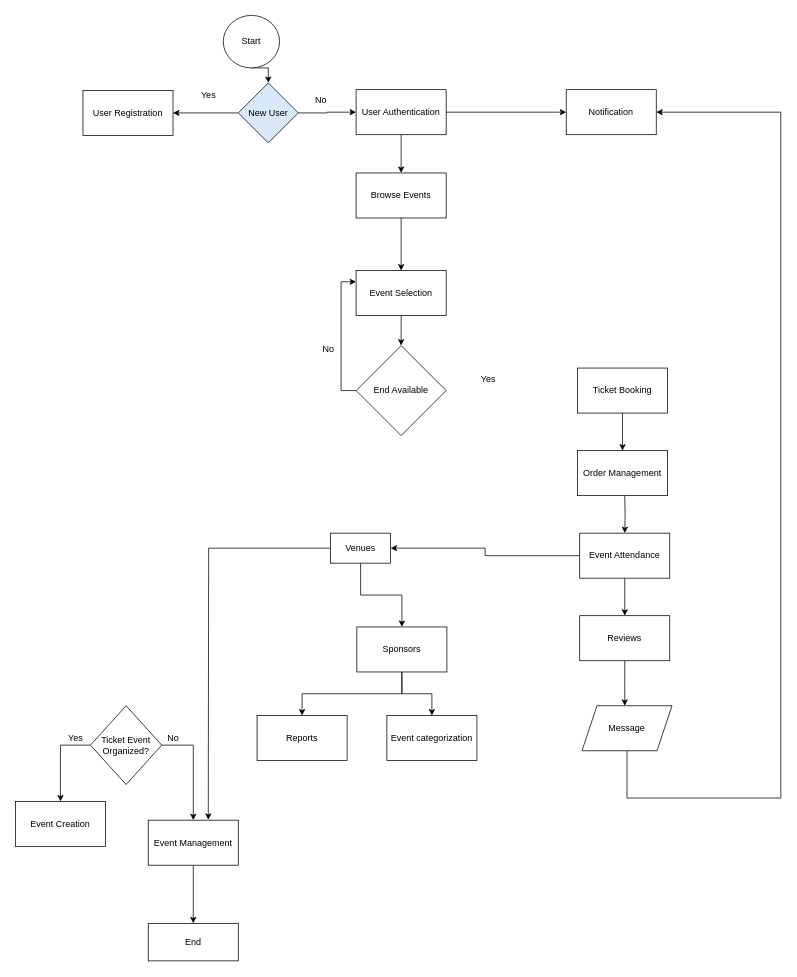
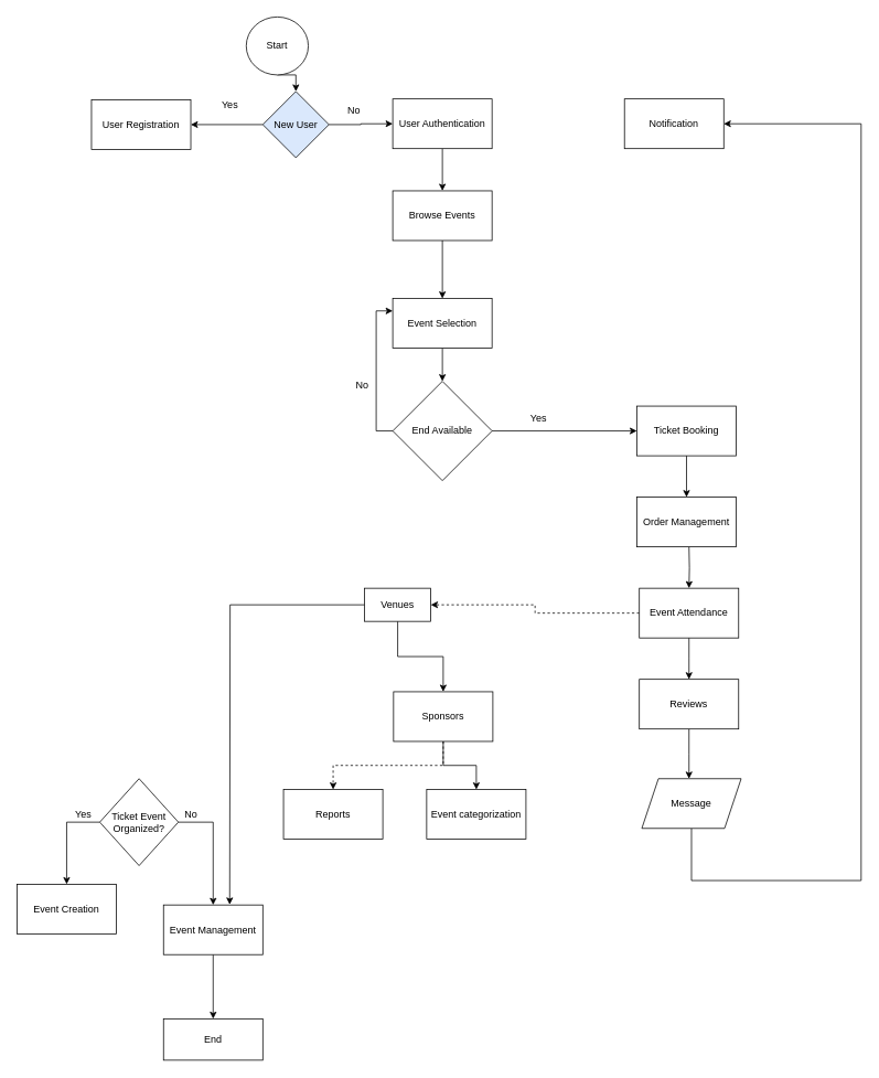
  <mxCell id="0" />
  <mxCell id="1" parent="0" />
  <mxCell id="2" style="edgeStyle=orthogonalEdgeStyle;rounded=0;orthogonalLoop=1;jettySize=auto;html=1;exitX=0.5;exitY=1;exitDx=0;exitDy=0;entryX=0.5;entryY=0;entryDx=0;entryDy=0;" edge="1" parent="1" source="3" target="6"><mxGeometry relative="1" as="geometry" /></mxCell>
  <mxCell id="3" value="Start" style="ellipse;whiteSpace=wrap;html=1;" vertex="1" parent="1"><mxGeometry x="297" y="20" width="75" height="70" as="geometry" /></mxCell>
  <mxCell id="4" style="edgeStyle=orthogonalEdgeStyle;rounded=0;orthogonalLoop=1;jettySize=auto;html=1;exitX=1;exitY=0.5;exitDx=0;exitDy=0;" edge="1" parent="1" source="6" target="10"><mxGeometry relative="1" as="geometry"><mxPoint x="587" y="139.5" as="targetPoint" /><mxPoint x="667" y="140" as="sourcePoint" /></mxGeometry></mxCell>
  <mxCell id="5" style="edgeStyle=orthogonalEdgeStyle;rounded=0;orthogonalLoop=1;jettySize=auto;html=1;exitX=0;exitY=0.5;exitDx=0;exitDy=0;entryX=1;entryY=0.5;entryDx=0;entryDy=0;" edge="1" parent="1" source="6" target="7"><mxGeometry relative="1" as="geometry" /></mxCell>
  <mxCell id="6" value="New User" style="rhombus;whiteSpace=wrap;html=1;fillColor=#dae8fc;" vertex="1" parent="1"><mxGeometry x="317" y="110" width="80" height="80" as="geometry" /></mxCell>
  <mxCell id="7" value="User Registration" style="rounded=0;whiteSpace=wrap;html=1;" vertex="1" parent="1"><mxGeometry x="110" y="120" width="120" height="60" as="geometry" /></mxCell>
  <mxCell id="8" style="edgeStyle=orthogonalEdgeStyle;rounded=0;orthogonalLoop=1;jettySize=auto;html=1;exitX=0.5;exitY=1;exitDx=0;exitDy=0;entryX=0.5;entryY=0;entryDx=0;entryDy=0;" edge="1" parent="1" source="10" target="13"><mxGeometry relative="1" as="geometry" /></mxCell>
- <mxCell id="9" style="edgeStyle=orthogonalEdgeStyle;rounded=0;orthogonalLoop=1;jettySize=auto;html=1;exitX=1;exitY=0.5;exitDx=0;exitDy=0;entryX=0;entryY=0.5;entryDx=0;entryDy=0;" edge="1" parent="1" source="10" target="30"><mxGeometry relative="1" as="geometry" /></mxCell>
  <mxCell id="10" value="User Authentication" style="rounded=0;whiteSpace=wrap;html=1;" vertex="1" parent="1"><mxGeometry x="474" y="119" width="120" height="60" as="geometry" /></mxCell>
  <mxCell id="11" value="Yes" style="text;html=1;align=center;verticalAlign=middle;resizable=0;points=[];autosize=1;strokeColor=none;fillColor=none;" vertex="1" parent="1"><mxGeometry x="257" y="112" width="40" height="30" as="geometry" /></mxCell>
  <mxCell id="12" style="edgeStyle=orthogonalEdgeStyle;rounded=0;orthogonalLoop=1;jettySize=auto;html=1;exitX=0.5;exitY=1;exitDx=0;exitDy=0;entryX=0.5;entryY=0;entryDx=0;entryDy=0;" edge="1" parent="1" source="13" target="15"><mxGeometry relative="1" as="geometry" /></mxCell>
  <mxCell id="13" value="Browse Events" style="rounded=0;whiteSpace=wrap;html=1;" vertex="1" parent="1"><mxGeometry x="474" y="230" width="120" height="60" as="geometry" /></mxCell>
  <mxCell id="14" style="edgeStyle=orthogonalEdgeStyle;rounded=0;orthogonalLoop=1;jettySize=auto;html=1;exitX=0.5;exitY=1;exitDx=0;exitDy=0;entryX=0.5;entryY=0;entryDx=0;entryDy=0;" edge="1" parent="1" source="15" target="18"><mxGeometry relative="1" as="geometry" /></mxCell>
  <mxCell id="15" value="Event Selection" style="rounded=0;whiteSpace=wrap;html=1;" vertex="1" parent="1"><mxGeometry x="474" y="360" width="120" height="60" as="geometry" /></mxCell>
+ <mxCell id="16" style="edgeStyle=orthogonalEdgeStyle;rounded=0;orthogonalLoop=1;jettySize=auto;html=1;exitX=1;exitY=0.5;exitDx=0;exitDy=0;entryX=0;entryY=0.5;entryDx=0;entryDy=0;" edge="1" parent="1" source="18" target="20"><mxGeometry relative="1" as="geometry" /></mxCell>
  <mxCell id="17" style="edgeStyle=orthogonalEdgeStyle;rounded=0;orthogonalLoop=1;jettySize=auto;html=1;exitX=0;exitY=0.5;exitDx=0;exitDy=0;entryX=0;entryY=0.25;entryDx=0;entryDy=0;" edge="1" parent="1" source="18" target="15"><mxGeometry relative="1" as="geometry" /></mxCell>
  <mxCell id="18" value="End Available" style="rhombus;whiteSpace=wrap;html=1;" vertex="1" parent="1"><mxGeometry x="474" y="460" width="120" height="120" as="geometry" /></mxCell>
  <mxCell id="19" style="edgeStyle=orthogonalEdgeStyle;rounded=0;orthogonalLoop=1;jettySize=auto;html=1;exitX=0.5;exitY=1;exitDx=0;exitDy=0;entryX=0.5;entryY=0;entryDx=0;entryDy=0;" edge="1" parent="1" source="20" target="22"><mxGeometry relative="1" as="geometry" /></mxCell>
  <mxCell id="20" value="Ticket Booking" style="rounded=0;whiteSpace=wrap;html=1;" vertex="1" parent="1"><mxGeometry x="769" y="490" width="120" height="60" as="geometry" /></mxCell>
  <mxCell id="21" style="edgeStyle=orthogonalEdgeStyle;rounded=0;orthogonalLoop=1;jettySize=auto;html=1;exitX=0.5;exitY=1;exitDx=0;exitDy=0;entryX=0.5;entryY=0;entryDx=0;entryDy=0;" edge="1" parent="1" target="25"><mxGeometry relative="1" as="geometry"><mxPoint x="832" y="660" as="sourcePoint" /></mxGeometry></mxCell>
  <mxCell id="22" value="Order Management" style="rounded=0;whiteSpace=wrap;html=1;" vertex="1" parent="1"><mxGeometry x="769" y="600" width="120" height="60" as="geometry" /></mxCell>
  <mxCell id="23" style="edgeStyle=orthogonalEdgeStyle;rounded=0;orthogonalLoop=1;jettySize=auto;html=1;exitX=0.5;exitY=1;exitDx=0;exitDy=0;" edge="1" parent="1" source="25"><mxGeometry relative="1" as="geometry"><mxPoint x="832" y="820" as="targetPoint" /></mxGeometry></mxCell>
- <mxCell id="24" style="edgeStyle=orthogonalEdgeStyle;rounded=0;orthogonalLoop=1;jettySize=auto;html=1;exitX=0;exitY=0.5;exitDx=0;exitDy=0;entryX=1;entryY=0.5;entryDx=0;entryDy=0;" edge="1" parent="1" source="25" target="33"><mxGeometry relative="1" as="geometry" /></mxCell>
+ <mxCell id="24" style="edgeStyle=orthogonalEdgeStyle;rounded=0;orthogonalLoop=1;jettySize=auto;html=1;exitX=0;exitY=0.5;exitDx=0;exitDy=0;entryX=1;entryY=0.5;entryDx=0;entryDy=0;dashed=1;" edge="1" parent="1" source="25" target="33"><mxGeometry relative="1" as="geometry" /></mxCell>
  <mxCell id="25" value="Event Attendance" style="rounded=0;whiteSpace=wrap;html=1;" vertex="1" parent="1"><mxGeometry x="772" y="710" width="120" height="60" as="geometry" /></mxCell>
  <mxCell id="26" style="edgeStyle=orthogonalEdgeStyle;rounded=0;orthogonalLoop=1;jettySize=auto;html=1;exitX=0.5;exitY=1;exitDx=0;exitDy=0;" edge="1" parent="1" source="27"><mxGeometry relative="1" as="geometry"><mxPoint x="832" y="940" as="targetPoint" /></mxGeometry></mxCell>
  <mxCell id="27" value="Reviews" style="rounded=0;whiteSpace=wrap;html=1;" vertex="1" parent="1"><mxGeometry x="772" y="820" width="120" height="60" as="geometry" /></mxCell>
  <mxCell id="28" style="edgeStyle=orthogonalEdgeStyle;rounded=0;orthogonalLoop=1;jettySize=auto;html=1;entryX=1;entryY=0.5;entryDx=0;entryDy=0;exitX=0.5;exitY=1;exitDx=0;exitDy=0;" edge="1" parent="1" source="50" target="30"><mxGeometry relative="1" as="geometry"><mxPoint x="1000" y="460" as="targetPoint" /><mxPoint x="886.923" y="995.077" as="sourcePoint" /><Array as="points"><mxPoint x="835" y="1063" /><mxPoint x="1040" y="1063" /><mxPoint x="1040" y="149" /></Array></mxGeometry></mxCell>
  <mxCell id="29" value="No" style="text;html=1;align=center;verticalAlign=middle;resizable=0;points=[];autosize=1;strokeColor=none;fillColor=none;" vertex="1" parent="1"><mxGeometry x="407" y="118" width="40" height="30" as="geometry" /></mxCell>
  <mxCell id="30" value="Notification" style="rounded=0;whiteSpace=wrap;html=1;" vertex="1" parent="1"><mxGeometry x="754" y="119" width="120" height="60" as="geometry" /></mxCell>
  <mxCell id="31" style="edgeStyle=orthogonalEdgeStyle;rounded=0;orthogonalLoop=1;jettySize=auto;html=1;exitX=0.5;exitY=1;exitDx=0;exitDy=0;entryX=0.5;entryY=0;entryDx=0;entryDy=0;" edge="1" parent="1" source="33" target="36"><mxGeometry relative="1" as="geometry" /></mxCell>
  <mxCell id="32" style="edgeStyle=orthogonalEdgeStyle;rounded=0;orthogonalLoop=1;jettySize=auto;html=1;exitX=0;exitY=0.5;exitDx=0;exitDy=0;" edge="1" parent="1" source="33"><mxGeometry relative="1" as="geometry"><mxPoint x="277" y="1092" as="targetPoint" /></mxGeometry></mxCell>
  <mxCell id="33" value="Venues" style="rounded=0;whiteSpace=wrap;html=1;" vertex="1" parent="1"><mxGeometry x="440" y="710" width="80" height="40" as="geometry" /></mxCell>
- <mxCell id="34" style="edgeStyle=orthogonalEdgeStyle;rounded=0;orthogonalLoop=1;jettySize=auto;html=1;exitX=0.5;exitY=1;exitDx=0;exitDy=0;entryX=0.5;entryY=0;entryDx=0;entryDy=0;" edge="1" parent="1" source="36" target="37"><mxGeometry relative="1" as="geometry" /></mxCell>
+ <mxCell id="34" style="edgeStyle=orthogonalEdgeStyle;rounded=0;orthogonalLoop=1;jettySize=auto;html=1;exitX=0.5;exitY=1;exitDx=0;exitDy=0;entryX=0.5;entryY=0;entryDx=0;entryDy=0;dashed=1;" edge="1" parent="1" source="36" target="37"><mxGeometry relative="1" as="geometry" /></mxCell>
  <mxCell id="35" style="edgeStyle=orthogonalEdgeStyle;rounded=0;orthogonalLoop=1;jettySize=auto;html=1;exitX=0.5;exitY=1;exitDx=0;exitDy=0;entryX=0.5;entryY=0;entryDx=0;entryDy=0;" edge="1" parent="1" source="36" target="38"><mxGeometry relative="1" as="geometry" /></mxCell>
  <mxCell id="36" value="Sponsors" style="rounded=0;whiteSpace=wrap;html=1;" vertex="1" parent="1"><mxGeometry x="475" y="835" width="120" height="60" as="geometry" /></mxCell>
  <mxCell id="37" value="Reports" style="rounded=0;whiteSpace=wrap;html=1;" vertex="1" parent="1"><mxGeometry x="342" y="953" width="120" height="60" as="geometry" /></mxCell>
  <mxCell id="38" value="Event categorization" style="rounded=0;whiteSpace=wrap;html=1;" vertex="1" parent="1"><mxGeometry x="515" y="953" width="120" height="60" as="geometry" /></mxCell>
  <mxCell id="39" value="Yes" style="text;html=1;align=center;verticalAlign=middle;resizable=0;points=[];autosize=1;strokeColor=none;fillColor=none;" vertex="1" parent="1"><mxGeometry x="630" y="490" width="40" height="30" as="geometry" /></mxCell>
  <mxCell id="40" style="edgeStyle=orthogonalEdgeStyle;rounded=0;orthogonalLoop=1;jettySize=auto;html=1;exitX=0;exitY=0.5;exitDx=0;exitDy=0;entryX=0.5;entryY=0;entryDx=0;entryDy=0;" edge="1" parent="1" source="42" target="43"><mxGeometry relative="1" as="geometry" /></mxCell>
  <mxCell id="41" style="edgeStyle=orthogonalEdgeStyle;rounded=0;orthogonalLoop=1;jettySize=auto;html=1;exitX=1;exitY=0.5;exitDx=0;exitDy=0;entryX=0.5;entryY=0;entryDx=0;entryDy=0;" edge="1" parent="1" source="42" target="45"><mxGeometry relative="1" as="geometry" /></mxCell>
  <mxCell id="42" value="Ticket Event Organized?" style="rhombus;whiteSpace=wrap;html=1;" vertex="1" parent="1"><mxGeometry x="120" y="940" width="95" height="105" as="geometry" /></mxCell>
  <mxCell id="43" value="Event Creation" style="rounded=0;whiteSpace=wrap;html=1;" vertex="1" parent="1"><mxGeometry x="20" y="1067.5" width="120" height="60" as="geometry" /></mxCell>
  <mxCell id="44" style="edgeStyle=orthogonalEdgeStyle;rounded=0;orthogonalLoop=1;jettySize=auto;html=1;exitX=0.5;exitY=1;exitDx=0;exitDy=0;entryX=0.5;entryY=0;entryDx=0;entryDy=0;" edge="1" parent="1" source="45" target="46"><mxGeometry relative="1" as="geometry" /></mxCell>
  <mxCell id="45" value="Event Management" style="rounded=0;whiteSpace=wrap;html=1;" vertex="1" parent="1"><mxGeometry x="197" y="1092.5" width="120" height="60" as="geometry" /></mxCell>
  <mxCell id="46" value="End" style="whiteSpace=wrap;html=1;rounded=0;" vertex="1" parent="1"><mxGeometry x="197" y="1230" width="120" height="50" as="geometry" /></mxCell>
  <mxCell id="47" value="Yes" style="text;html=1;align=center;verticalAlign=middle;resizable=0;points=[];autosize=1;strokeColor=none;fillColor=none;" vertex="1" parent="1"><mxGeometry x="80" y="968" width="40" height="30" as="geometry" /></mxCell>
  <mxCell id="48" value="No" style="text;html=1;align=center;verticalAlign=middle;resizable=0;points=[];autosize=1;strokeColor=none;fillColor=none;" vertex="1" parent="1"><mxGeometry x="210" y="968" width="40" height="30" as="geometry" /></mxCell>
  <mxCell id="49" value="No" style="text;html=1;align=center;verticalAlign=middle;resizable=0;points=[];autosize=1;strokeColor=none;fillColor=none;" vertex="1" parent="1"><mxGeometry x="417" y="450" width="40" height="30" as="geometry" /></mxCell>
  <mxCell id="50" value="Message" style="shape=parallelogram;perimeter=parallelogramPerimeter;whiteSpace=wrap;html=1;fixedSize=1;" vertex="1" parent="1"><mxGeometry x="775" y="940" width="120" height="60" as="geometry" /></mxCell>
